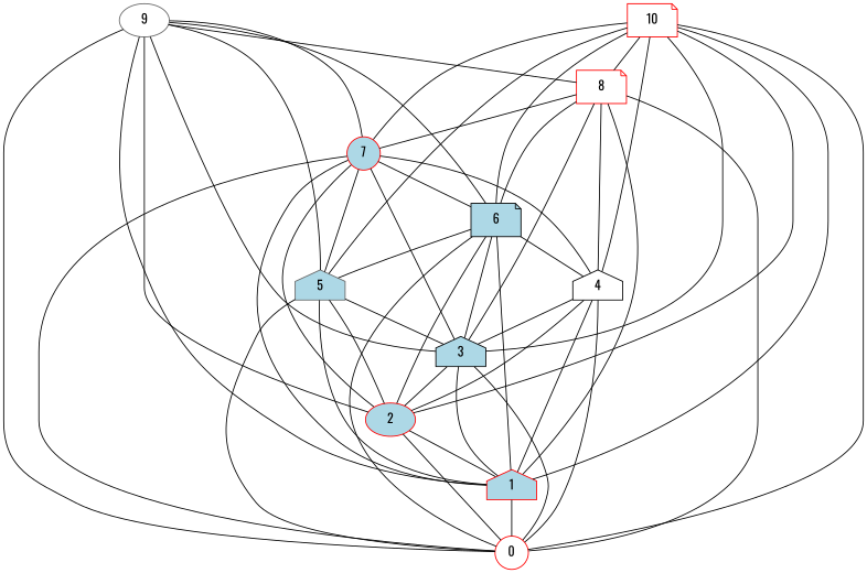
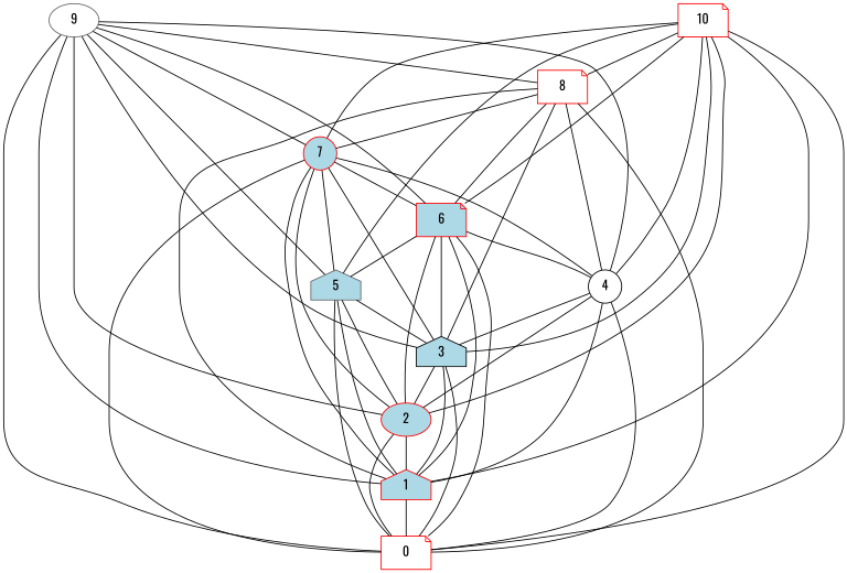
  graph {
    fontname=Oswald
    node [color=red fillcolor=lightblue fontname=Oswald shape=house style=filled]
    edge [fontname=Oswald weight=2]
    1
-   0 [fillcolor=white shape=circle]
+   0 [fillcolor=white shape=note]
    2 [shape=ellipse]
    3 [color=black]
-   4 [color=black fillcolor=white]
+   4 [color=black fillcolor=white shape=circle]
    5 [color=gray40]
-   6 [color=black shape=note]
+   6 [shape=note]
    7 [shape=circle]
    8 [fillcolor=white shape=note]
    9 [color=gray40 fillcolor=white shape=ellipse]
    10 [fillcolor=white shape=note]
    1 -- 0 [weight=3]
    2 -- 1 [weight=8]
    2 -- 0
    3 -- 1 [weight=1]
    3 -- 0 [weight=0]
    3 -- 2 [weight=7]
    4 -- 1 [weight=9]
    4 -- 0 [weight=1]
    4 -- 2 [weight=7]
    4 -- 3 [weight=3]
    5 -- 1 [weight=9]
    5 -- 0
    5 -- 2
    5 -- 3 [weight=7]
    6 -- 1 [weight=7]
    6 -- 0 [weight=1]
    6 -- 2
    6 -- 3
    6 -- 4 [weight=8]
    6 -- 5 [weight=1]
    7 -- 1 [weight=0]
    7 -- 0
    7 -- 2 [weight=4]
    7 -- 3 [weight=1]
    7 -- 4 [weight=8]
    7 -- 5 [weight=5]
    7 -- 6 [weight=1]
    8 -- 1 [weight=5]
    8 -- 0 [weight=8]
    8 -- 3 [weight=8]
    8 -- 4 [weight=8]
    8 -- 6 [weight=3]
    8 -- 7 [weight=3]
    9 -- 1 [weight=0]
    9 -- 0 [weight=8]
    9 -- 2 [weight=8]
    9 -- 3 [weight=0]
+   9 -- 4 [weight=6]
    9 -- 5 [weight=3]
    9 -- 6 [weight=0]
    9 -- 7
    9 -- 8
    10 -- 1 [weight=0]
    10 -- 0 [weight=4]
    10 -- 2
    10 -- 3 [weight=3]
    10 -- 4 [weight=5]
    10 -- 5 [weight=1]
    10 -- 6 [weight=1]
    10 -- 7 [weight=1]
    10 -- 8 [weight=9]
  }
